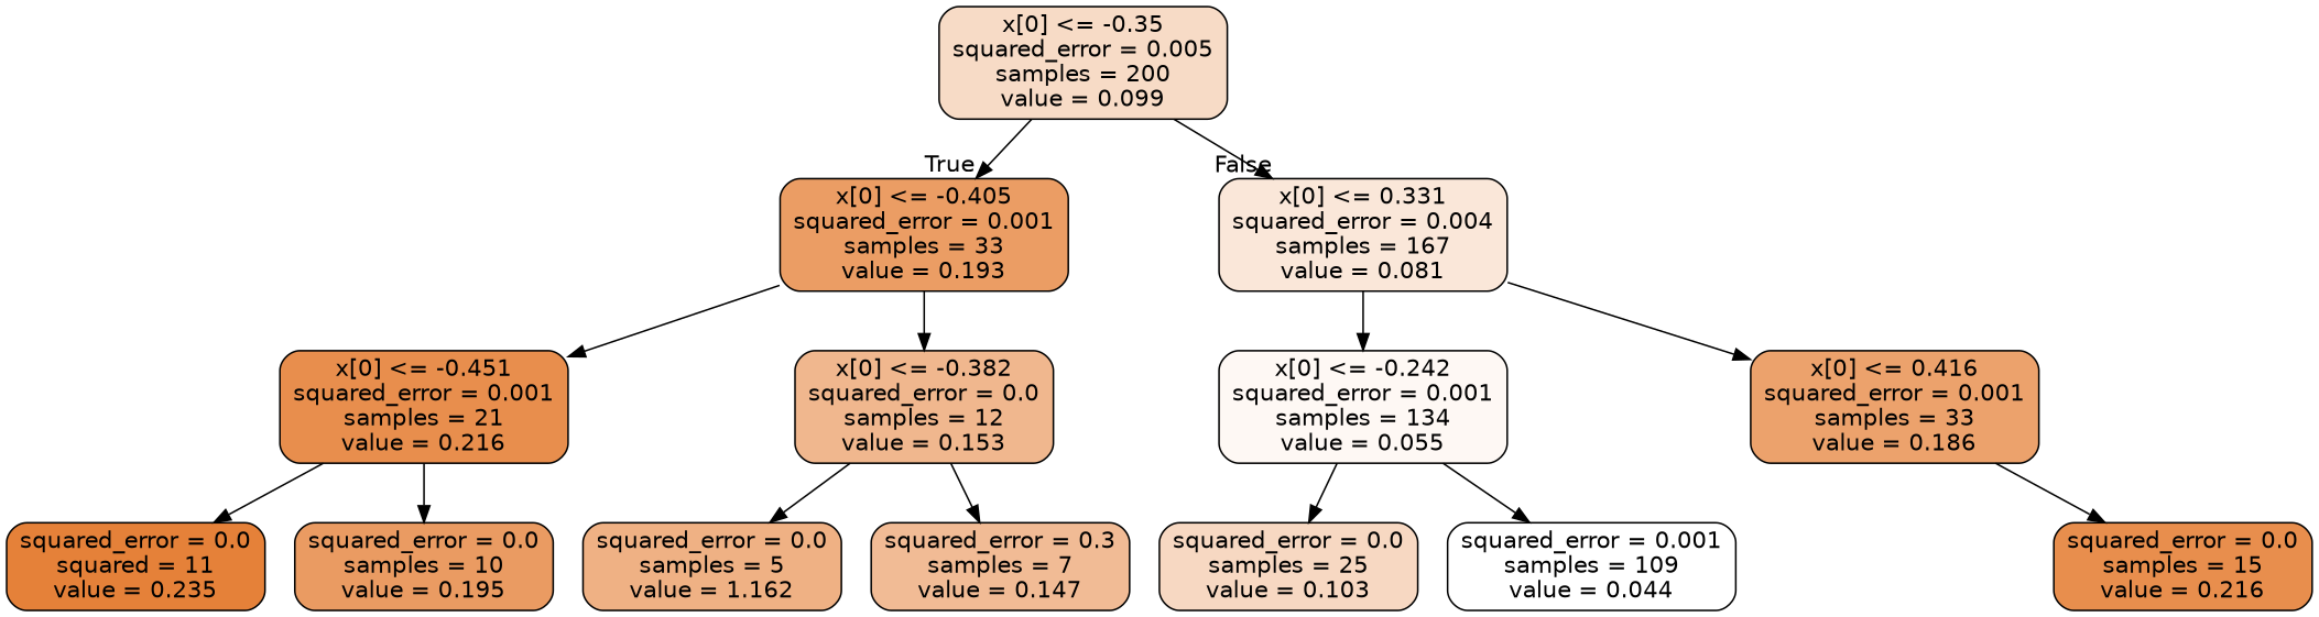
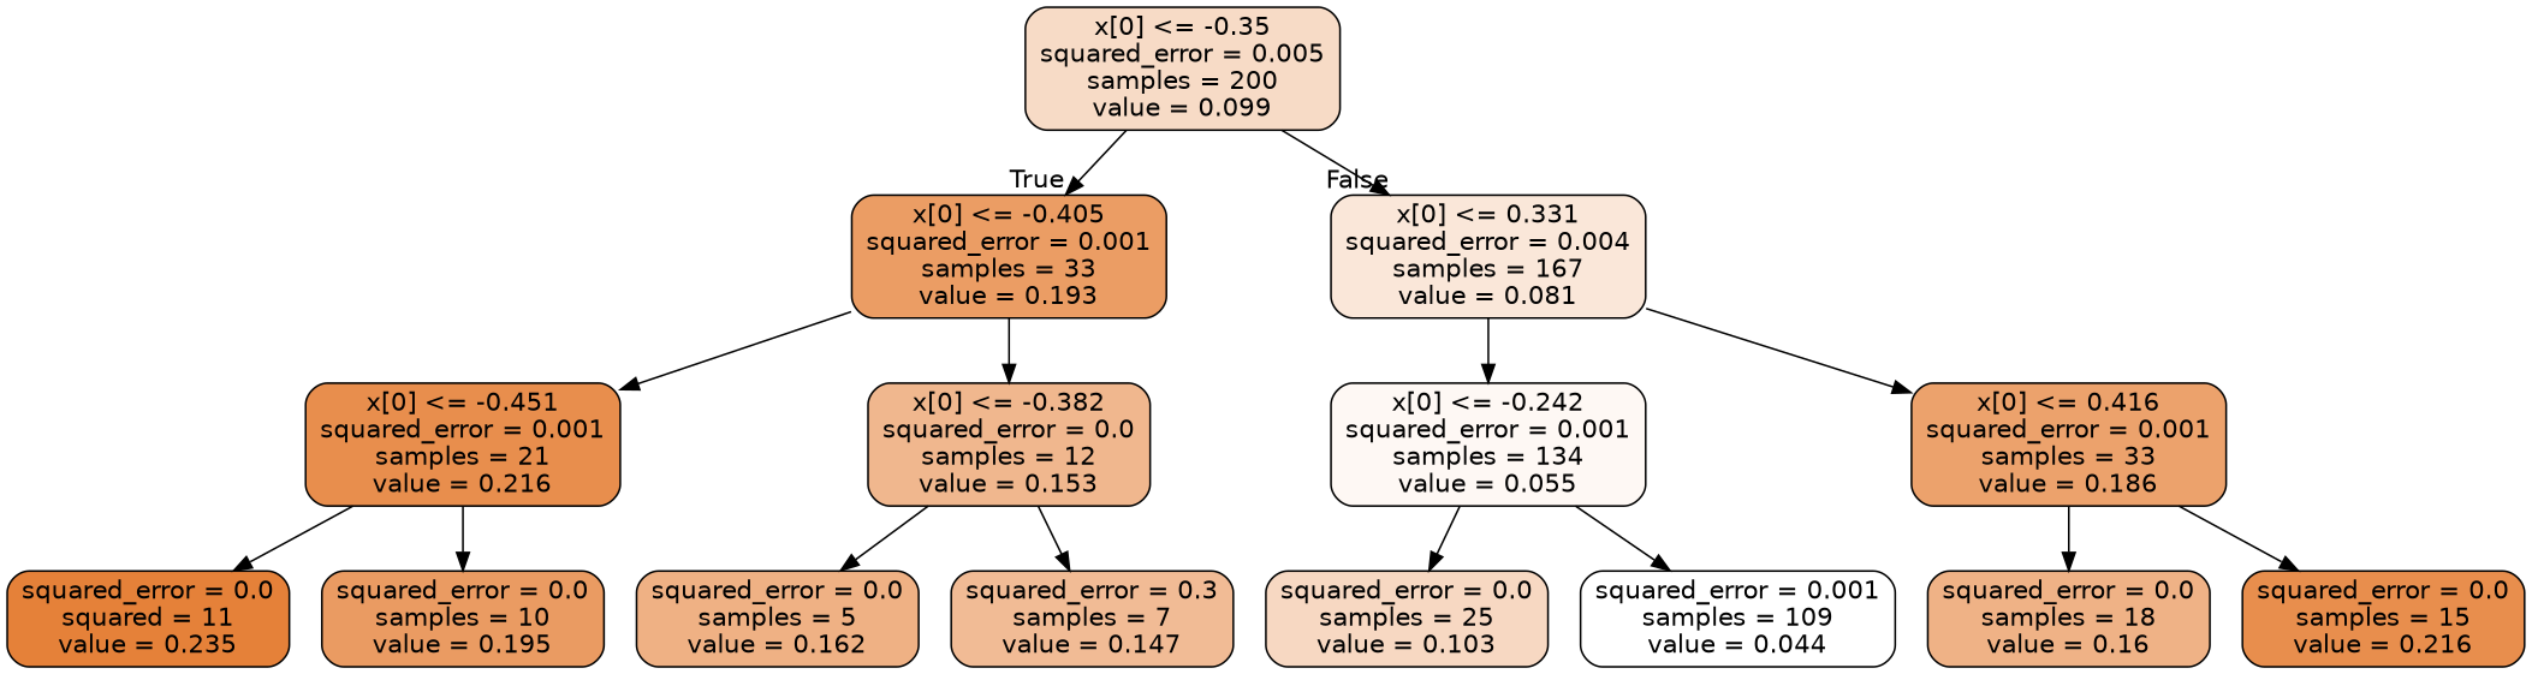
  digraph {
    node [color=black fillcolor="#e88e4d" fontname=helvetica shape=box style="filled, rounded"]
    edge [fontname=helvetica]
    n1 [fillcolor="#f7dbc6" label="x[0] <= -0.35\nsquared_error = 0.005\nsamples = 200\nvalue = 0.099"]
    n2 [fillcolor="#eb9d64" label="x[0] <= -0.405\nsquared_error = 0.001\nsamples = 33\nvalue = 0.193"]
    n3 [fillcolor="#fae7d9" label="x[0] <= 0.331\nsquared_error = 0.004\nsamples = 167\nvalue = 0.081"]
    n4 [label="x[0] <= -0.451\nsquared_error = 0.001\nsamples = 21\nvalue = 0.216"]
    n5 [fillcolor="#f0b78e" label="x[0] <= -0.382\nsquared_error = 0.0\nsamples = 12\nvalue = 0.153"]
    n6 [fillcolor="#fef8f4" label="x[0] <= -0.242\nsquared_error = 0.001\nsamples = 134\nvalue = 0.055"]
    n7 [fillcolor="#eca26c" label="x[0] <= 0.416\nsquared_error = 0.001\nsamples = 33\nvalue = 0.186"]
    n8 [fillcolor="#e58139" label="squared_error = 0.0\nsquared = 11\nvalue = 0.235"]
    n9 [fillcolor="#ea9b62" label="squared_error = 0.0\nsamples = 10\nvalue = 0.195"]
-   n10 [fillcolor="#efb184" label="squared_error = 0.0\nsamples = 5\nvalue = 1.162"]
+   n10 [fillcolor="#efb184" label="squared_error = 0.0\nsamples = 5\nvalue = 0.162"]
    n11 [fillcolor="#f1bb95" label="squared_error = 0.3\nsamples = 7\nvalue = 0.147"]
    n12 [fillcolor="#f7d8c2" label="squared_error = 0.0\nsamples = 25\nvalue = 0.103"]
    n13 [fillcolor="#ffffff" label="squared_error = 0.001\nsamples = 109\nvalue = 0.044"]
+   n14 [fillcolor="#efb286" label="squared_error = 0.0\nsamples = 18\nvalue = 0.16"]
    n15 [label="squared_error = 0.0\nsamples = 15\nvalue = 0.216"]
    n1 -> n2 [headlabel=True labelangle=45 labeldistance=2.5]
    n1 -> n3 [headlabel=False labelangle=-45 labeldistance=2.5]
    n2 -> n4
    n2 -> n5
    n3 -> n6
    n3 -> n7
    n4 -> n8
    n4 -> n9
    n5 -> n10
    n5 -> n11
    n6 -> n12
    n6 -> n13
+   n7 -> n14
    n7 -> n15
  }
